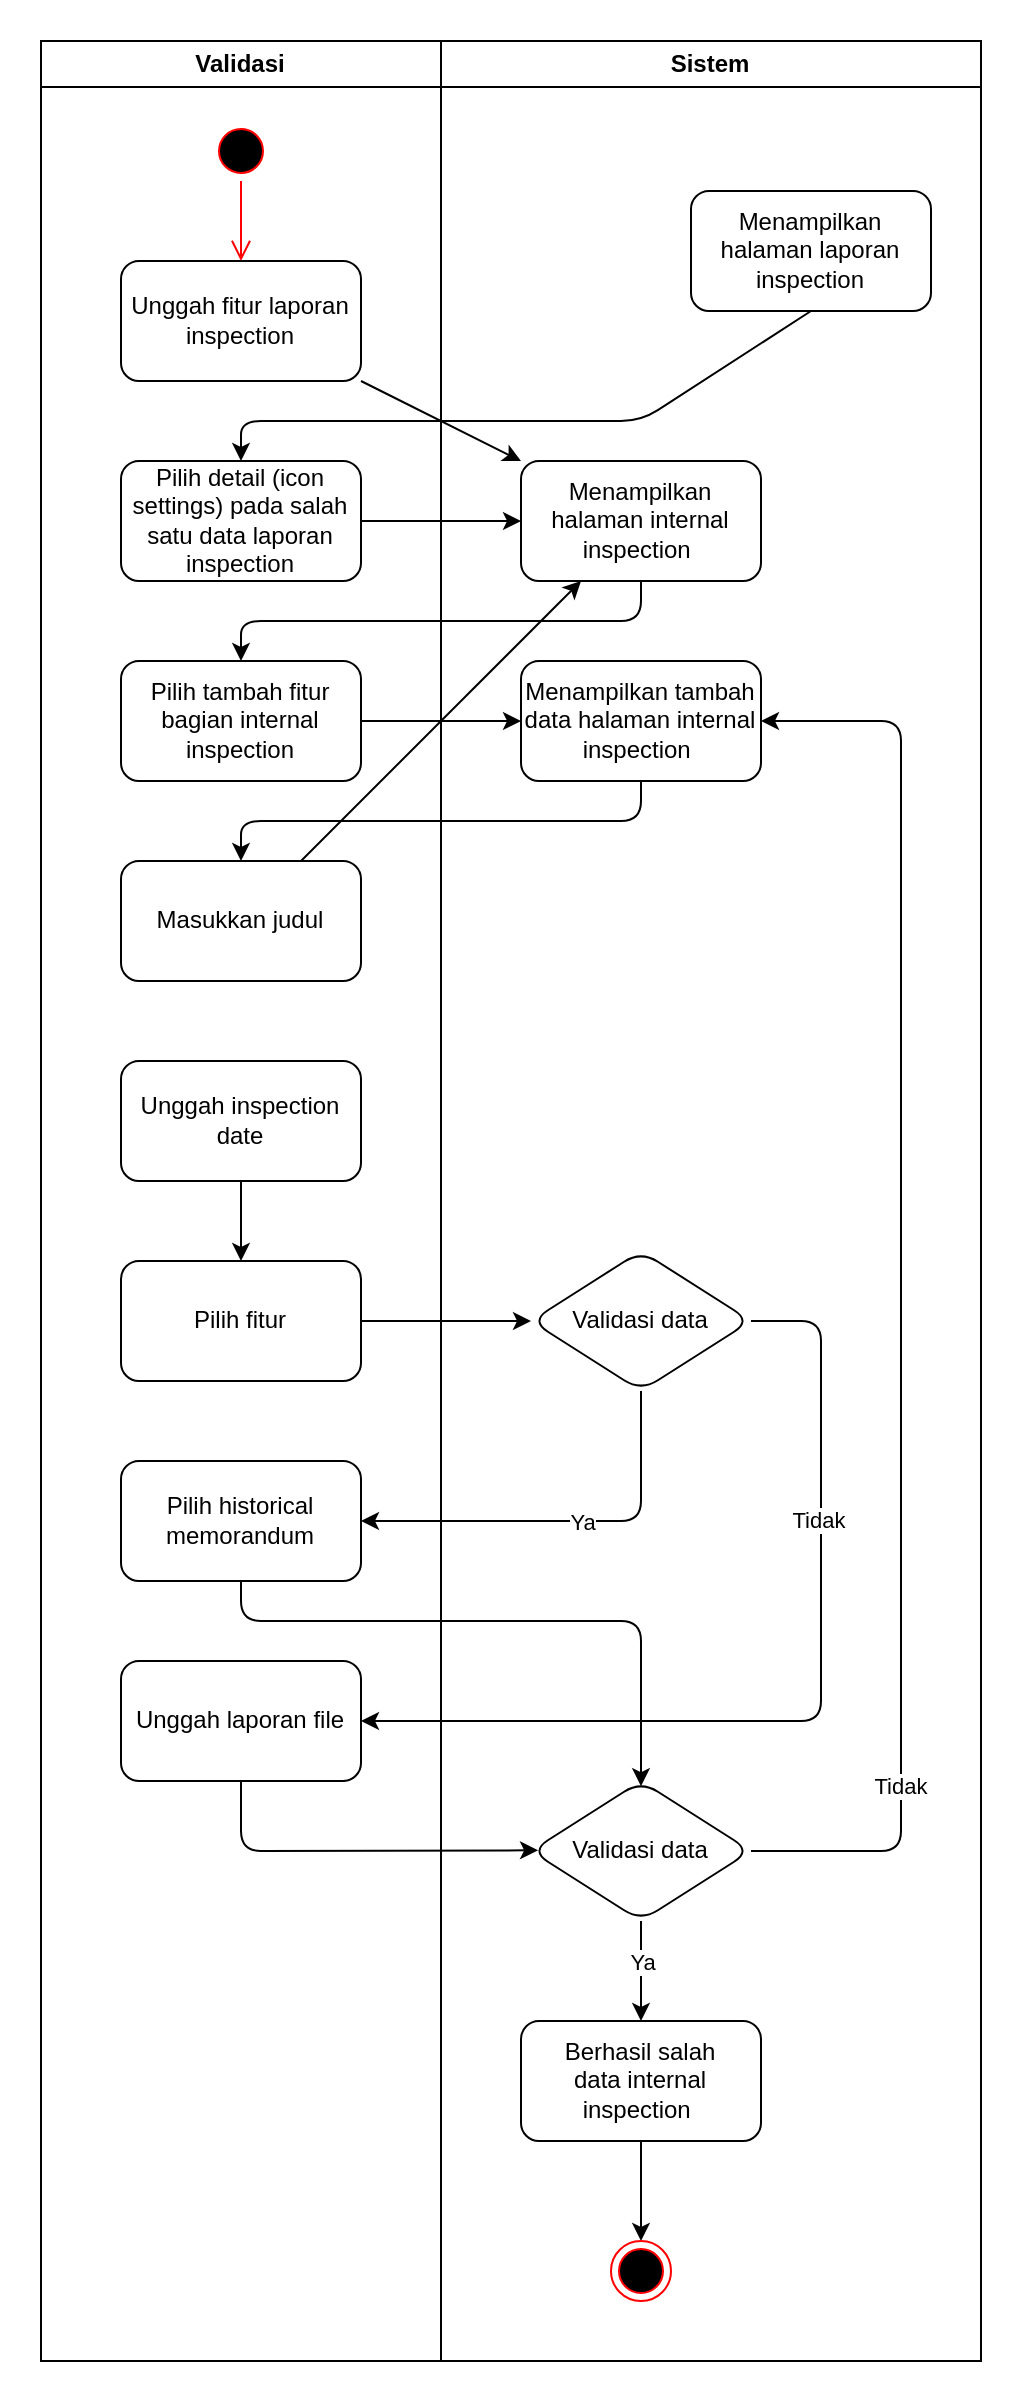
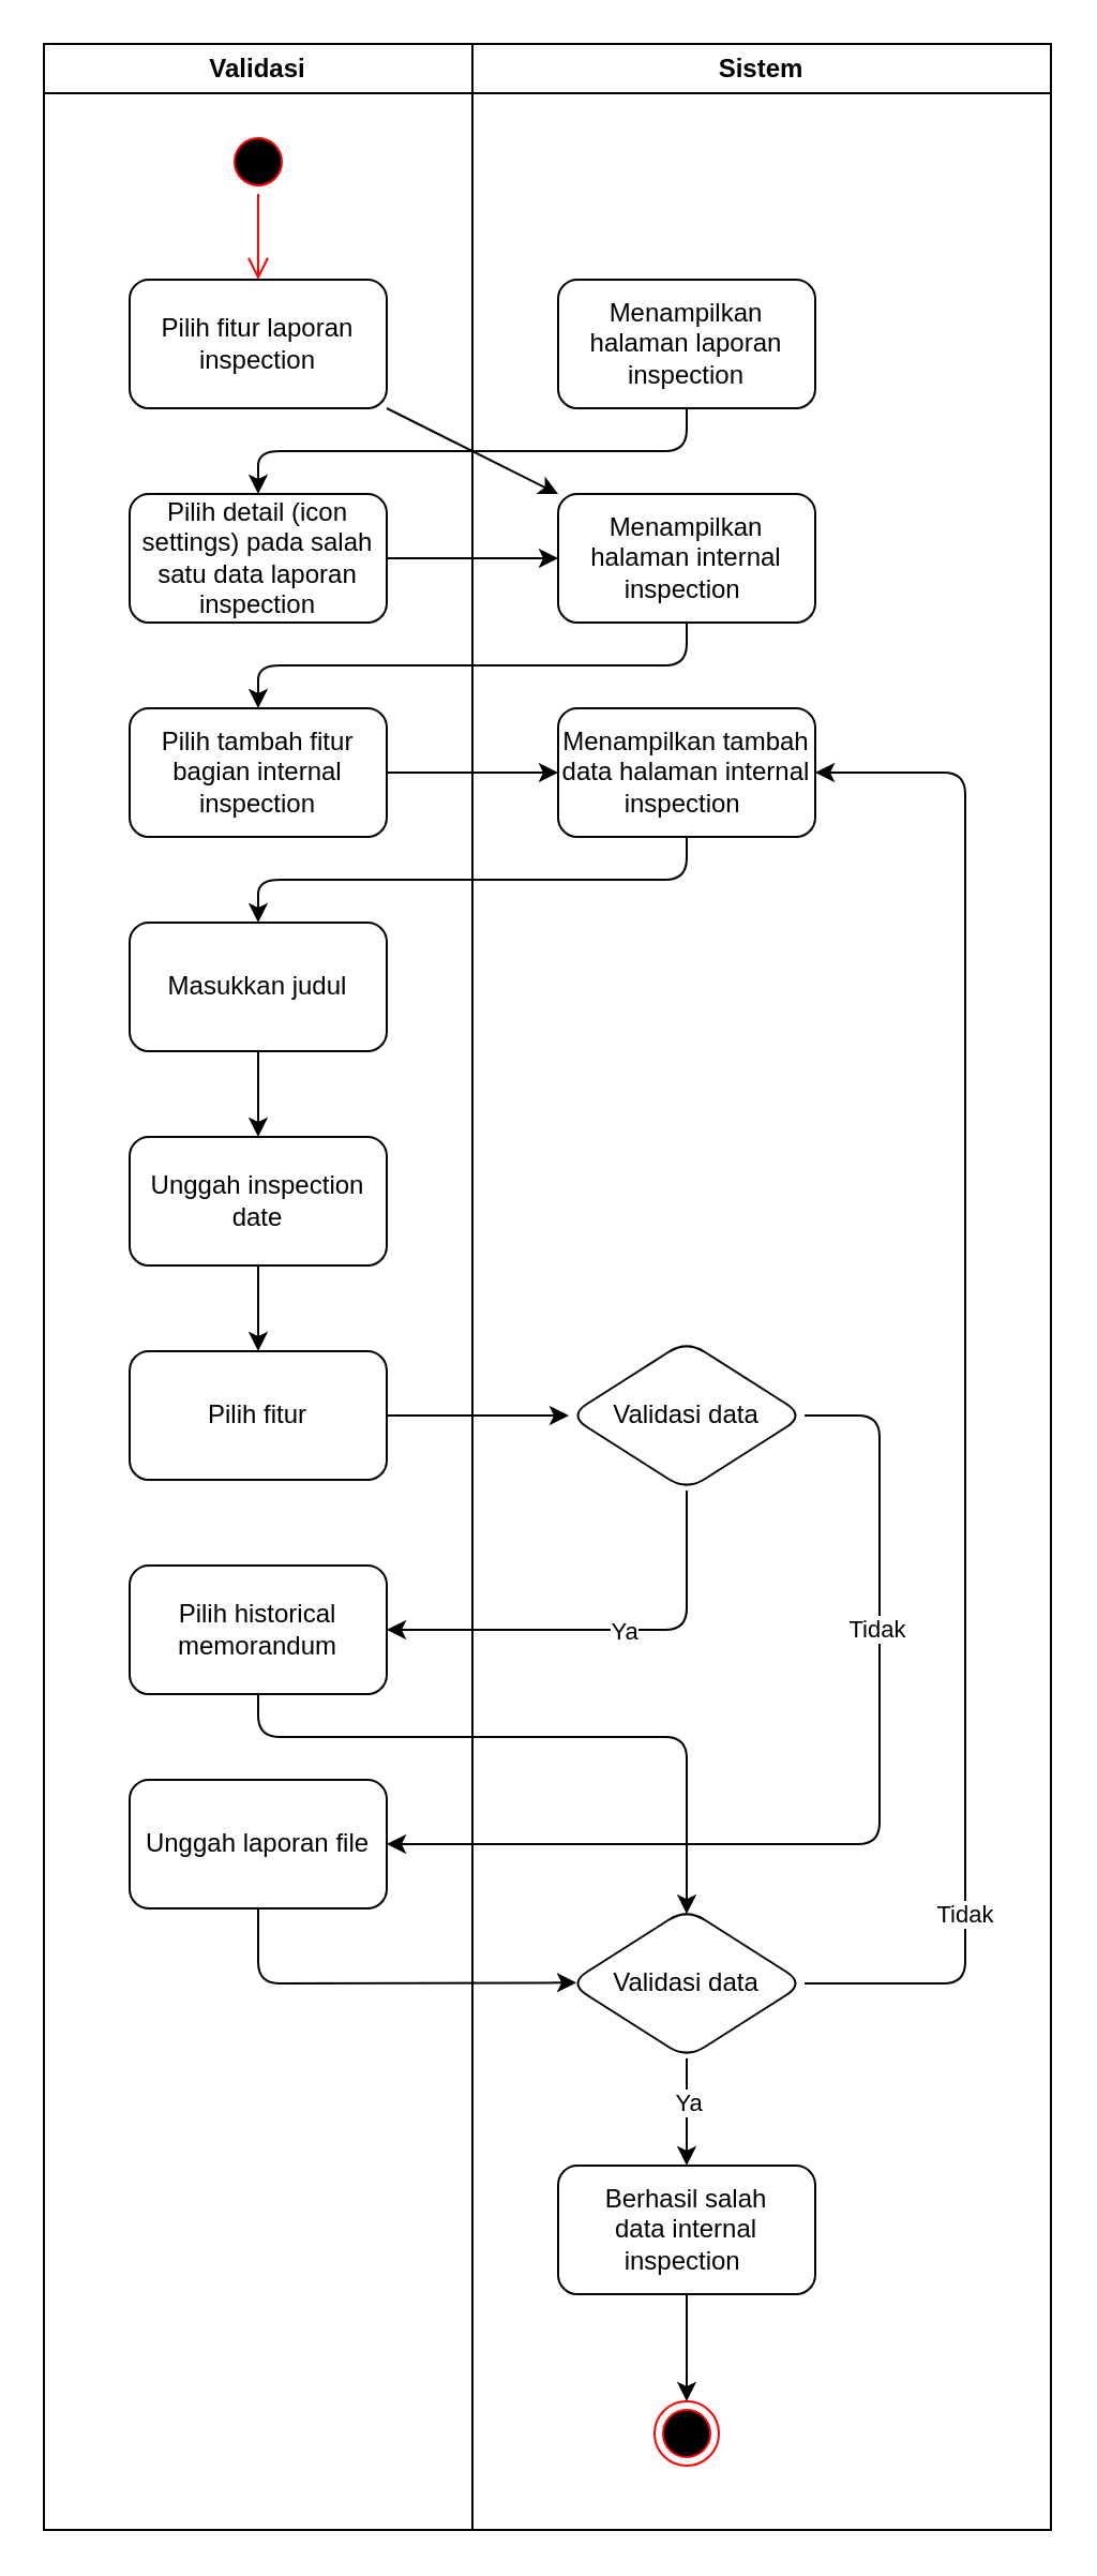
  <mxCell id="0" />
  <mxCell id="1" parent="0" />
  <mxCell id="2" value="Validasi" style="swimlane;whiteSpace=wrap;html=1;" vertex="1" parent="1"><mxGeometry x="20" y="20" width="200" height="1160" as="geometry" /></mxCell>
  <mxCell id="3" value="" style="ellipse;html=1;shape=startState;fillColor=#000000;strokeColor=#ff0000;" vertex="1" parent="2"><mxGeometry x="85" y="40" width="30" height="30" as="geometry" /></mxCell>
  <mxCell id="4" value="" style="edgeStyle=orthogonalEdgeStyle;html=1;verticalAlign=bottom;endArrow=open;endSize=8;strokeColor=#ff0000;entryX=0.5;entryY=0;entryDx=0;entryDy=0;" edge="1" source="3" parent="2" target="5"><mxGeometry relative="1" as="geometry"><mxPoint x="100" y="130" as="targetPoint" /></mxGeometry></mxCell>
- <mxCell id="5" value="Unggah fitur laporan inspection" style="rounded=1;whiteSpace=wrap;html=1;" vertex="1" parent="2"><mxGeometry x="40" y="110" width="120" height="60" as="geometry" /></mxCell>
+ <mxCell id="5" value="Pilih fitur laporan inspection" style="rounded=1;whiteSpace=wrap;html=1;" vertex="1" parent="2"><mxGeometry x="40" y="110" width="120" height="60" as="geometry" /></mxCell>
  <mxCell id="6" value="Pilih detail (icon settings) pada salah satu data laporan inspection" style="rounded=1;whiteSpace=wrap;html=1;" vertex="1" parent="2"><mxGeometry x="40" y="210" width="120" height="60" as="geometry" /></mxCell>
  <mxCell id="7" value="Pilih tambah fitur bagian internal inspection" style="rounded=1;whiteSpace=wrap;html=1;" vertex="1" parent="2"><mxGeometry x="40" y="310" width="120" height="60" as="geometry" /></mxCell>
  <mxCell id="8" value="Masukkan judul" style="rounded=1;whiteSpace=wrap;html=1;" vertex="1" parent="2"><mxGeometry x="40" y="410" width="120" height="60" as="geometry" /></mxCell>
  <mxCell id="9" value="" style="edgeStyle=none;html=1;" edge="1" parent="2" source="10" target="12"><mxGeometry relative="1" as="geometry" /></mxCell>
  <mxCell id="10" value="Unggah inspection date" style="rounded=1;whiteSpace=wrap;html=1;" vertex="1" parent="2"><mxGeometry x="40" y="510" width="120" height="60" as="geometry" /></mxCell>
- <mxCell id="11" value="" style="edgeStyle=none;html=1;" edge="1" parent="2" source="8" target="17"><mxGeometry relative="1" as="geometry" /></mxCell>
+ <mxCell id="11" value="" style="edgeStyle=none;html=1;" edge="1" parent="2" source="8" target="10"><mxGeometry relative="1" as="geometry" /></mxCell>
  <mxCell id="12" value="Pilih fitur" style="rounded=1;whiteSpace=wrap;html=1;" vertex="1" parent="2"><mxGeometry x="40" y="610" width="120" height="60" as="geometry" /></mxCell>
  <mxCell id="13" value="Pilih historical memorandum" style="whiteSpace=wrap;html=1;rounded=1;" vertex="1" parent="2"><mxGeometry x="40" y="710" width="120" height="60" as="geometry" /></mxCell>
  <mxCell id="14" value="Unggah laporan file" style="whiteSpace=wrap;html=1;rounded=1;" vertex="1" parent="2"><mxGeometry x="40" y="810" width="120" height="60" as="geometry" /></mxCell>
  <mxCell id="15" value="Sistem" style="swimlane;whiteSpace=wrap;html=1;" vertex="1" parent="1"><mxGeometry x="220" y="20" width="270" height="1160" as="geometry" /></mxCell>
- <mxCell id="16" value="Menampilkan halaman laporan inspection" style="rounded=1;whiteSpace=wrap;html=1;" vertex="1" parent="15"><mxGeometry x="125" y="75" width="120" height="60" as="geometry" /></mxCell>
+ <mxCell id="16" value="Menampilkan halaman laporan inspection" style="rounded=1;whiteSpace=wrap;html=1;" vertex="1" parent="15"><mxGeometry x="40" y="110" width="120" height="60" as="geometry" /></mxCell>
  <mxCell id="17" value="Menampilkan halaman internal inspection&amp;nbsp;" style="rounded=1;whiteSpace=wrap;html=1;" vertex="1" parent="15"><mxGeometry x="40" y="210" width="120" height="60" as="geometry" /></mxCell>
  <mxCell id="18" value="Menampilkan tambah data halaman internal inspection&amp;nbsp;" style="rounded=1;whiteSpace=wrap;html=1;" vertex="1" parent="15"><mxGeometry x="40" y="310" width="120" height="60" as="geometry" /></mxCell>
  <mxCell id="19" value="Validasi data" style="rhombus;whiteSpace=wrap;html=1;rounded=1;" vertex="1" parent="15"><mxGeometry x="45" y="605" width="110" height="70" as="geometry" /></mxCell>
  <mxCell id="20" value="" style="edgeStyle=none;html=1;" edge="1" parent="15" source="24" target="26"><mxGeometry relative="1" as="geometry" /></mxCell>
  <mxCell id="21" value="Ya" style="edgeLabel;html=1;align=center;verticalAlign=middle;resizable=0;points=[];" vertex="1" connectable="0" parent="20"><mxGeometry x="-0.2" relative="1" as="geometry"><mxPoint as="offset" /></mxGeometry></mxCell>
  <mxCell id="22" style="edgeStyle=none;html=1;entryX=1;entryY=0.5;entryDx=0;entryDy=0;" edge="1" parent="15" source="24" target="18"><mxGeometry relative="1" as="geometry"><Array as="points"><mxPoint x="230" y="905" /><mxPoint x="230" y="340" /></Array></mxGeometry></mxCell>
  <mxCell id="23" value="Tidak" style="edgeLabel;html=1;align=center;verticalAlign=middle;resizable=0;points=[];" vertex="1" connectable="0" parent="22"><mxGeometry x="-0.697" y="1" relative="1" as="geometry"><mxPoint as="offset" /></mxGeometry></mxCell>
  <mxCell id="24" value="Validasi data" style="rhombus;whiteSpace=wrap;html=1;rounded=1;" vertex="1" parent="15"><mxGeometry x="45" y="870" width="110" height="70" as="geometry" /></mxCell>
  <mxCell id="25" value="" style="edgeStyle=none;html=1;" edge="1" parent="15" source="26" target="27"><mxGeometry relative="1" as="geometry" /></mxCell>
  <mxCell id="26" value="Berhasil salah data&amp;nbsp;&lt;span style=&quot;color: rgb(0, 0, 0);&quot;&gt;internal inspection&amp;nbsp;&lt;/span&gt;" style="whiteSpace=wrap;html=1;rounded=1;" vertex="1" parent="15"><mxGeometry x="40" y="990" width="120" height="60" as="geometry" /></mxCell>
  <mxCell id="27" value="" style="ellipse;html=1;shape=endState;fillColor=#000000;strokeColor=#ff0000;" vertex="1" parent="15"><mxGeometry x="85" y="1100" width="30" height="30" as="geometry" /></mxCell>
  <mxCell id="28" value="" style="edgeStyle=none;html=1;" edge="1" parent="1" source="5" target="17"><mxGeometry relative="1" as="geometry" /></mxCell>
  <mxCell id="29" value="" style="edgeStyle=none;html=1;exitX=0.5;exitY=1;exitDx=0;exitDy=0;entryX=0.5;entryY=0;entryDx=0;entryDy=0;" edge="1" parent="1" source="16" target="6"><mxGeometry relative="1" as="geometry"><Array as="points"><mxPoint x="320" y="210" /><mxPoint x="120" y="210" /></Array></mxGeometry></mxCell>
  <mxCell id="30" value="" style="edgeStyle=none;html=1;" edge="1" parent="1" source="6" target="17"><mxGeometry relative="1" as="geometry" /></mxCell>
  <mxCell id="31" value="" style="edgeStyle=none;html=1;exitX=0.5;exitY=1;exitDx=0;exitDy=0;" edge="1" parent="1" source="17" target="7"><mxGeometry relative="1" as="geometry"><Array as="points"><mxPoint x="320" y="310" /><mxPoint x="120" y="310" /></Array></mxGeometry></mxCell>
  <mxCell id="32" value="" style="edgeStyle=none;html=1;" edge="1" parent="1" source="7" target="18"><mxGeometry relative="1" as="geometry" /></mxCell>
  <mxCell id="33" value="" style="edgeStyle=none;html=1;exitX=0.5;exitY=1;exitDx=0;exitDy=0;entryX=0.5;entryY=0;entryDx=0;entryDy=0;" edge="1" parent="1" source="18" target="8"><mxGeometry relative="1" as="geometry"><Array as="points"><mxPoint x="320" y="410" /><mxPoint x="120" y="410" /></Array></mxGeometry></mxCell>
  <mxCell id="34" value="" style="edgeStyle=none;html=1;" edge="1" parent="1" source="12" target="19"><mxGeometry relative="1" as="geometry" /></mxCell>
  <mxCell id="35" value="" style="edgeStyle=none;html=1;" edge="1" parent="1" source="19" target="13"><mxGeometry relative="1" as="geometry"><Array as="points"><mxPoint x="320" y="760" /></Array></mxGeometry></mxCell>
  <mxCell id="36" value="Ya" style="edgeLabel;html=1;align=center;verticalAlign=middle;resizable=0;points=[];" vertex="1" connectable="0" parent="35"><mxGeometry x="-0.268" y="1" relative="1" as="geometry"><mxPoint x="-20" y="-1" as="offset" /></mxGeometry></mxCell>
  <mxCell id="37" value="" style="edgeStyle=none;html=1;" edge="1" parent="1" source="19" target="14"><mxGeometry relative="1" as="geometry"><Array as="points"><mxPoint x="410" y="660" /><mxPoint x="410" y="860" /></Array></mxGeometry></mxCell>
  <mxCell id="38" value="Tidak" style="edgeLabel;html=1;align=center;verticalAlign=middle;resizable=0;points=[];" vertex="1" connectable="0" parent="37"><mxGeometry x="-0.061" y="-2" relative="1" as="geometry"><mxPoint y="-84" as="offset" /></mxGeometry></mxCell>
  <mxCell id="39" style="edgeStyle=none;html=1;entryX=0.032;entryY=0.495;entryDx=0;entryDy=0;entryPerimeter=0;exitX=0.5;exitY=1;exitDx=0;exitDy=0;" edge="1" parent="1" source="14" target="24"><mxGeometry relative="1" as="geometry"><Array as="points"><mxPoint x="120" y="925" /></Array></mxGeometry></mxCell>
  <mxCell id="40" style="edgeStyle=none;html=1;entryX=0.5;entryY=0.037;entryDx=0;entryDy=0;entryPerimeter=0;" edge="1" parent="1" source="13" target="24"><mxGeometry relative="1" as="geometry"><mxPoint x="320" y="890" as="targetPoint" /><Array as="points"><mxPoint x="120" y="810" /><mxPoint x="320" y="810" /></Array></mxGeometry></mxCell>
